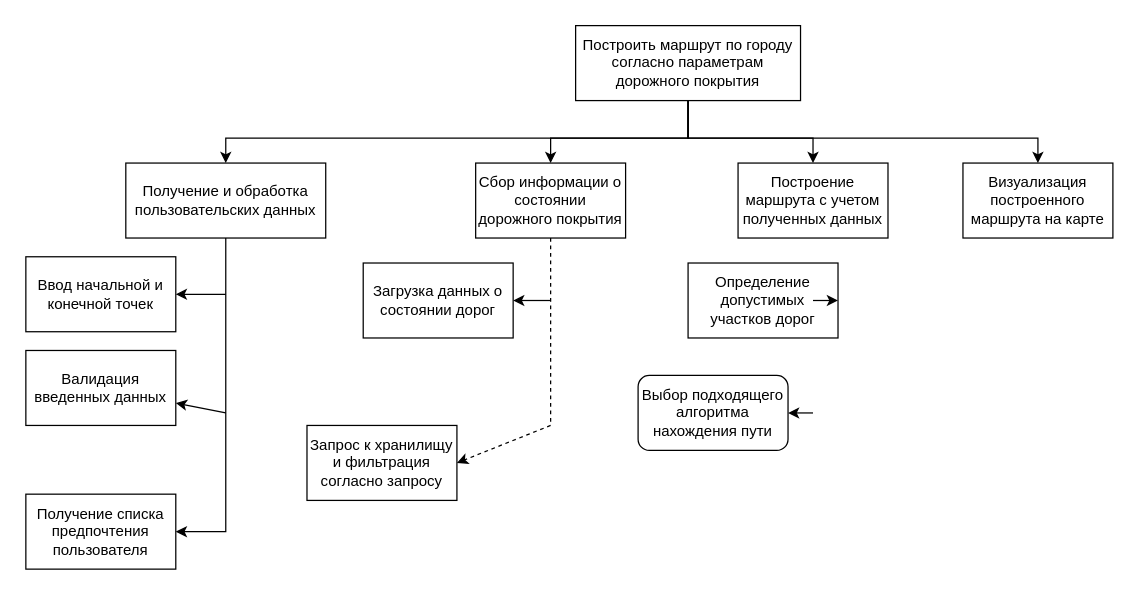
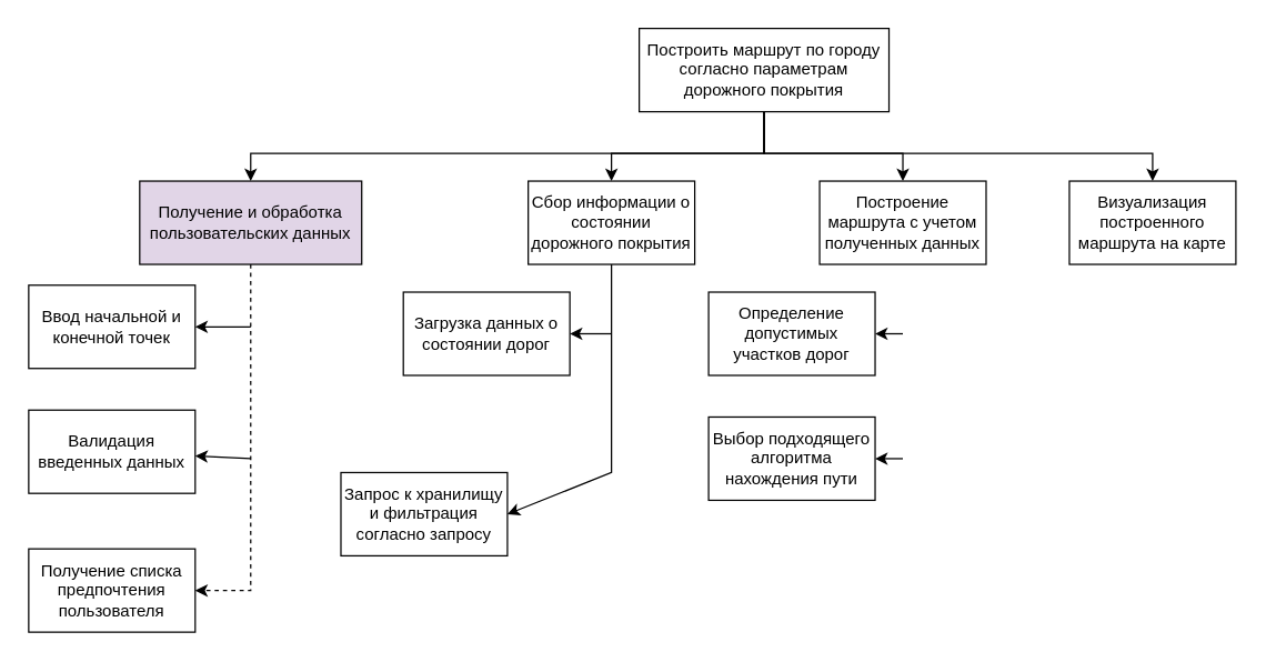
  <mxCell id="0" />
  <mxCell id="1" parent="0" />
- <mxCell id="2" value="Получение и обработка пользовательских данных" style="rounded=0;whiteSpace=wrap;html=1;" vertex="1" parent="1"><mxGeometry x="100" y="130" width="160" height="60" as="geometry" /></mxCell>
+ <mxCell id="2" value="Получение и обработка пользовательских данных" style="rounded=0;whiteSpace=wrap;html=1;fillColor=#e1d5e7;" vertex="1" parent="1"><mxGeometry x="100" y="130" width="160" height="60" as="geometry" /></mxCell>
  <mxCell id="3" value="Сбор информации о состоянии дорожного покрытия" style="rounded=0;whiteSpace=wrap;html=1;" vertex="1" parent="1"><mxGeometry x="380" y="130" width="120" height="60" as="geometry" /></mxCell>
  <mxCell id="4" value="Визуализация построенного маршрута на карте" style="rounded=0;whiteSpace=wrap;html=1;" vertex="1" parent="1"><mxGeometry x="770" y="130" width="120" height="60" as="geometry" /></mxCell>
  <mxCell id="5" value="Построение маршрута с учетом полученных данных" style="rounded=0;whiteSpace=wrap;html=1;" vertex="1" parent="1"><mxGeometry x="590" y="130" width="120" height="60" as="geometry" /></mxCell>
  <mxCell id="6" value="&lt;div&gt;&lt;br&gt;&lt;/div&gt;&lt;div&gt;Построить маршрут по городу согласно параметрам&lt;/div&gt;&lt;div&gt;дорожного покрытия&lt;/div&gt;&lt;div&gt;&lt;br&gt;&lt;/div&gt;" style="rounded=0;whiteSpace=wrap;html=1;" vertex="1" parent="1"><mxGeometry x="460" y="20" width="180" height="60" as="geometry" /></mxCell>
  <mxCell id="7" value="" style="endArrow=classic;html=1;rounded=0;exitX=0.5;exitY=1;exitDx=0;exitDy=0;entryX=0.5;entryY=0;entryDx=0;entryDy=0;" edge="1" parent="1" source="6" target="2"><mxGeometry width="50" height="50" relative="1" as="geometry"><mxPoint x="590" y="310" as="sourcePoint" /><mxPoint x="640" y="260" as="targetPoint" /><Array as="points"><mxPoint x="550" y="110" /><mxPoint x="180" y="110" /></Array></mxGeometry></mxCell>
  <mxCell id="8" value="" style="endArrow=classic;html=1;rounded=0;exitX=0.5;exitY=1;exitDx=0;exitDy=0;entryX=0.5;entryY=0;entryDx=0;entryDy=0;" edge="1" parent="1" source="6" target="4"><mxGeometry width="50" height="50" relative="1" as="geometry"><mxPoint x="590" y="110" as="sourcePoint" /><mxPoint x="640" y="260" as="targetPoint" /><Array as="points"><mxPoint x="550" y="110" /><mxPoint x="830" y="110" /></Array></mxGeometry></mxCell>
  <mxCell id="9" value="" style="endArrow=classic;html=1;rounded=0;exitX=0.5;exitY=1;exitDx=0;exitDy=0;entryX=0.5;entryY=0;entryDx=0;entryDy=0;" edge="1" parent="1" source="6" target="3"><mxGeometry width="50" height="50" relative="1" as="geometry"><mxPoint x="590" y="80" as="sourcePoint" /><mxPoint x="640" y="260" as="targetPoint" /><Array as="points"><mxPoint x="550" y="110" /><mxPoint x="520" y="110" /><mxPoint x="440" y="110" /></Array></mxGeometry></mxCell>
  <mxCell id="10" value="" style="endArrow=classic;html=1;rounded=0;exitX=0.5;exitY=1;exitDx=0;exitDy=0;entryX=0.5;entryY=0;entryDx=0;entryDy=0;" edge="1" parent="1" source="6" target="5"><mxGeometry width="50" height="50" relative="1" as="geometry"><mxPoint x="590" y="310" as="sourcePoint" /><mxPoint x="640" y="260" as="targetPoint" /><Array as="points"><mxPoint x="550" y="110" /><mxPoint x="650" y="110" /></Array></mxGeometry></mxCell>
  <mxCell id="11" value="Ввод начальной и конечной точек" style="rounded=0;whiteSpace=wrap;html=1;" vertex="1" parent="1"><mxGeometry x="20" y="205" width="120" height="60" as="geometry" /></mxCell>
- <mxCell id="12" value="Валидация введенных данных" style="rounded=0;whiteSpace=wrap;html=1;" vertex="1" parent="1"><mxGeometry x="20" y="280" width="120" height="60" as="geometry" /></mxCell>
+ <mxCell id="12" value="Валидация введенных данных" style="rounded=0;whiteSpace=wrap;html=1;" vertex="1" parent="1"><mxGeometry x="20" y="295" width="120" height="60" as="geometry" /></mxCell>
  <mxCell id="13" value="Получение списка предпочтения пользователя" style="rounded=0;whiteSpace=wrap;html=1;" vertex="1" parent="1"><mxGeometry x="20" y="395" width="120" height="60" as="geometry" /></mxCell>
  <mxCell id="14" value="Загрузка данных о состоянии дорог" style="rounded=0;whiteSpace=wrap;html=1;" vertex="1" parent="1"><mxGeometry x="290" y="210" width="120" height="60" as="geometry" /></mxCell>
  <mxCell id="15" value="Запрос к хранилищу и фильтрация согласно запросу" style="rounded=0;whiteSpace=wrap;html=1;" vertex="1" parent="1"><mxGeometry x="245" y="340" width="120" height="60" as="geometry" /></mxCell>
- <mxCell id="16" value="Определение допустимых участков дорог" style="rounded=0;whiteSpace=wrap;html=1;" vertex="1" parent="1"><mxGeometry x="550" y="210" width="120" height="60" as="geometry" /></mxCell>
- <mxCell id="17" value="Выбор подходящего алгоритма нахождения пути" style="whiteSpace=wrap;html=1;rounded=1;" vertex="1" parent="1"><mxGeometry x="510" y="300" width="120" height="60" as="geometry" /></mxCell>
- <mxCell id="18" value="" style="endArrow=classic;html=1;rounded=0;exitX=0.5;exitY=1;exitDx=0;exitDy=0;entryX=1;entryY=0.5;entryDx=0;entryDy=0;" edge="1" parent="1" source="2" target="13"><mxGeometry width="50" height="50" relative="1" as="geometry"><mxPoint x="580" y="310" as="sourcePoint" /><mxPoint x="630" y="260" as="targetPoint" /><Array as="points"><mxPoint x="180" y="425" /></Array></mxGeometry></mxCell>
+ <mxCell id="16" value="Определение допустимых участков дорог" style="rounded=0;whiteSpace=wrap;html=1;" vertex="1" parent="1"><mxGeometry x="510" y="210" width="120" height="60" as="geometry" /></mxCell>
+ <mxCell id="17" value="Выбор подходящего алгоритма нахождения пути" style="rounded=0;whiteSpace=wrap;html=1;" vertex="1" parent="1"><mxGeometry x="510" y="300" width="120" height="60" as="geometry" /></mxCell>
+ <mxCell id="18" value="" style="endArrow=classic;html=1;rounded=0;exitX=0.5;exitY=1;exitDx=0;exitDy=0;entryX=1;entryY=0.5;entryDx=0;entryDy=0;dashed=1;" edge="1" parent="1" source="2" target="13"><mxGeometry width="50" height="50" relative="1" as="geometry"><mxPoint x="580" y="310" as="sourcePoint" /><mxPoint x="630" y="260" as="targetPoint" /><Array as="points"><mxPoint x="180" y="425" /></Array></mxGeometry></mxCell>
  <mxCell id="19" value="" style="endArrow=classic;html=1;rounded=0;entryX=1;entryY=0.5;entryDx=0;entryDy=0;" edge="1" parent="1" target="11"><mxGeometry width="50" height="50" relative="1" as="geometry"><mxPoint x="180" y="235" as="sourcePoint" /><mxPoint x="630" y="260" as="targetPoint" /></mxGeometry></mxCell>
  <mxCell id="20" value="" style="endArrow=classic;html=1;rounded=0;" edge="1" parent="1" target="12"><mxGeometry width="50" height="50" relative="1" as="geometry"><mxPoint x="180" y="330" as="sourcePoint" /><mxPoint x="630" y="260" as="targetPoint" /></mxGeometry></mxCell>
- <mxCell id="21" value="" style="endArrow=classic;html=1;rounded=0;exitX=0.5;exitY=1;exitDx=0;exitDy=0;entryX=1;entryY=0.5;entryDx=0;entryDy=0;dashed=1;" edge="1" parent="1" source="3" target="15"><mxGeometry width="50" height="50" relative="1" as="geometry"><mxPoint x="580" y="310" as="sourcePoint" /><mxPoint x="630" y="260" as="targetPoint" /><Array as="points"><mxPoint x="440" y="340" /></Array></mxGeometry></mxCell>
+ <mxCell id="21" value="" style="endArrow=classic;html=1;rounded=0;exitX=0.5;exitY=1;exitDx=0;exitDy=0;entryX=1;entryY=0.5;entryDx=0;entryDy=0;" edge="1" parent="1" source="3" target="15"><mxGeometry width="50" height="50" relative="1" as="geometry"><mxPoint x="580" y="310" as="sourcePoint" /><mxPoint x="630" y="260" as="targetPoint" /><Array as="points"><mxPoint x="440" y="340" /></Array></mxGeometry></mxCell>
  <mxCell id="22" value="" style="endArrow=classic;html=1;rounded=0;" edge="1" parent="1" target="14"><mxGeometry width="50" height="50" relative="1" as="geometry"><mxPoint x="440" y="240" as="sourcePoint" /><mxPoint x="630" y="260" as="targetPoint" /></mxGeometry></mxCell>
  <mxCell id="23" value="" style="endArrow=classic;html=1;rounded=0;" edge="1" parent="1" target="16"><mxGeometry width="50" height="50" relative="1" as="geometry"><mxPoint x="650" y="240" as="sourcePoint" /><mxPoint x="630" y="260" as="targetPoint" /></mxGeometry></mxCell>
  <mxCell id="24" value="" style="endArrow=classic;html=1;rounded=0;entryX=1;entryY=0.5;entryDx=0;entryDy=0;" edge="1" parent="1" target="17"><mxGeometry width="50" height="50" relative="1" as="geometry"><mxPoint x="650" y="330" as="sourcePoint" /><mxPoint x="630" y="260" as="targetPoint" /></mxGeometry></mxCell>
